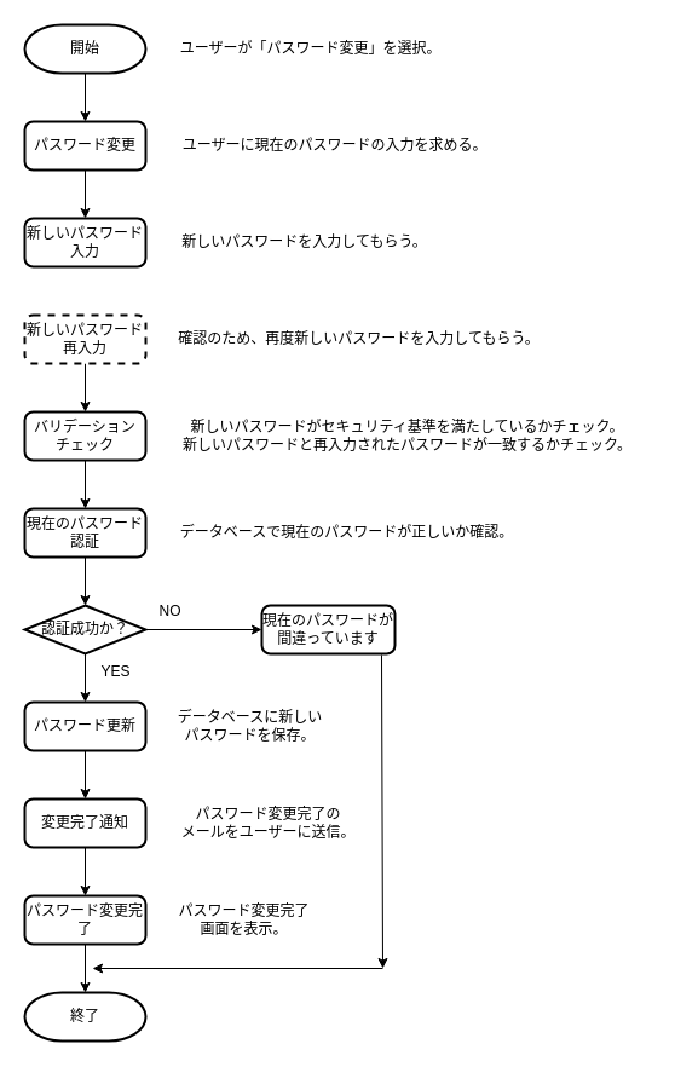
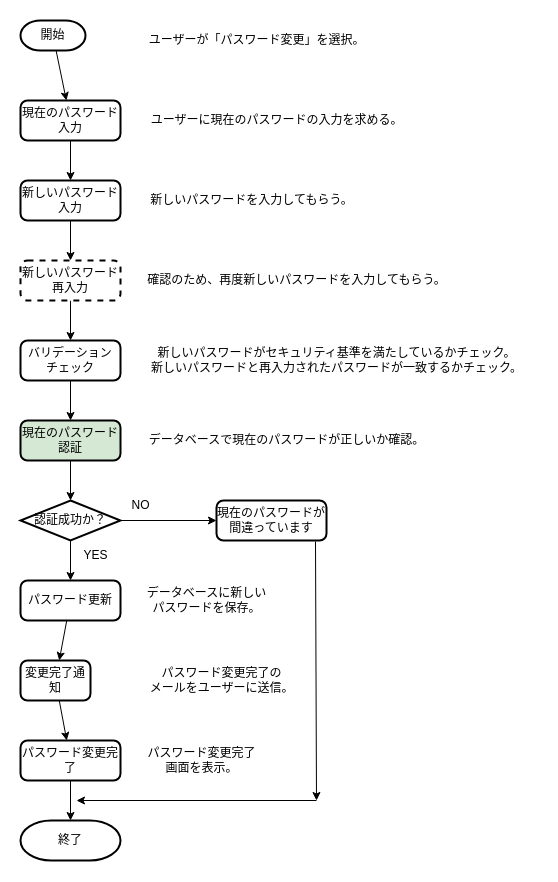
  <mxCell id="0" />
  <mxCell id="1" parent="0" />
  <mxCell id="2" value="終了" style="strokeWidth=2;html=1;shape=mxgraph.flowchart.terminator;whiteSpace=wrap;" vertex="1" parent="1"><mxGeometry x="20" y="820" width="100" height="40" as="geometry" /></mxCell>
  <mxCell id="3" value="" style="edgeStyle=none;html=1;" edge="1" parent="1" source="4" target="14"><mxGeometry relative="1" as="geometry" /></mxCell>
- <mxCell id="4" value="開始" style="strokeWidth=2;html=1;shape=mxgraph.flowchart.terminator;whiteSpace=wrap;" vertex="1" parent="1"><mxGeometry x="20" y="20" width="100" height="40" as="geometry" /></mxCell>
+ <mxCell id="4" value="開始" style="strokeWidth=2;html=1;shape=mxgraph.flowchart.terminator;whiteSpace=wrap;" vertex="1" parent="1"><mxGeometry x="20" y="20" width="65" height="30" as="geometry" /></mxCell>
  <mxCell id="5" value="" style="edgeStyle=none;html=1;" edge="1" parent="1" source="6" target="27"><mxGeometry relative="1" as="geometry" /></mxCell>
  <mxCell id="6" value="パスワード更新" style="rounded=1;whiteSpace=wrap;html=1;absoluteArcSize=1;arcSize=14;strokeWidth=2;" vertex="1" parent="1"><mxGeometry x="20" y="580" width="100" height="40" as="geometry" /></mxCell>
  <mxCell id="7" value="" style="edgeStyle=none;html=1;" edge="1" parent="1" source="8" target="19"><mxGeometry relative="1" as="geometry" /></mxCell>
  <mxCell id="8" value="バリデーション&lt;br&gt;チェック" style="rounded=1;whiteSpace=wrap;html=1;absoluteArcSize=1;arcSize=14;strokeWidth=2;" vertex="1" parent="1"><mxGeometry x="20" y="340" width="100" height="40" as="geometry" /></mxCell>
  <mxCell id="9" value="" style="edgeStyle=none;html=1;" edge="1" parent="1" source="10" target="8"><mxGeometry relative="1" as="geometry" /></mxCell>
  <mxCell id="10" value="新しいパスワード再入力" style="rounded=1;whiteSpace=wrap;html=1;absoluteArcSize=1;arcSize=14;strokeWidth=2;dashed=1;" vertex="1" parent="1"><mxGeometry x="20" y="260" width="100" height="40" as="geometry" /></mxCell>
+ <mxCell id="11" value="" style="edgeStyle=none;html=1;" edge="1" parent="1" source="12" target="10"><mxGeometry relative="1" as="geometry" /></mxCell>
  <mxCell id="12" value="新しいパスワード入力" style="rounded=1;whiteSpace=wrap;html=1;absoluteArcSize=1;arcSize=14;strokeWidth=2;" vertex="1" parent="1"><mxGeometry x="20" y="180" width="100" height="40" as="geometry" /></mxCell>
  <mxCell id="13" value="" style="edgeStyle=none;html=1;" edge="1" parent="1" source="14" target="12"><mxGeometry relative="1" as="geometry" /></mxCell>
- <mxCell id="14" value="パスワード変更" style="rounded=1;whiteSpace=wrap;html=1;absoluteArcSize=1;arcSize=14;strokeWidth=2;" vertex="1" parent="1"><mxGeometry x="20" y="100" width="100" height="40" as="geometry" /></mxCell>
+ <mxCell id="14" value="現在のパスワード入力" style="rounded=1;whiteSpace=wrap;html=1;absoluteArcSize=1;arcSize=14;strokeWidth=2;" vertex="1" parent="1"><mxGeometry x="20" y="100" width="100" height="40" as="geometry" /></mxCell>
  <mxCell id="15" value="" style="edgeStyle=none;html=1;" edge="1" parent="1" source="17" target="20"><mxGeometry relative="1" as="geometry" /></mxCell>
  <mxCell id="16" value="" style="edgeStyle=none;html=1;" edge="1" parent="1" source="17" target="6"><mxGeometry relative="1" as="geometry" /></mxCell>
  <mxCell id="17" value="認証成功か？" style="strokeWidth=2;html=1;shape=mxgraph.flowchart.decision;whiteSpace=wrap;" vertex="1" parent="1"><mxGeometry x="20" y="500" width="100" height="40" as="geometry" /></mxCell>
  <mxCell id="18" value="" style="edgeStyle=none;html=1;" edge="1" parent="1" source="19" target="17"><mxGeometry relative="1" as="geometry" /></mxCell>
- <mxCell id="19" value="現在のパスワード認証" style="rounded=1;whiteSpace=wrap;html=1;absoluteArcSize=1;arcSize=14;strokeWidth=2;" vertex="1" parent="1"><mxGeometry x="20" y="420" width="100" height="40" as="geometry" /></mxCell>
+ <mxCell id="19" value="現在のパスワード認証" style="rounded=1;whiteSpace=wrap;html=1;absoluteArcSize=1;arcSize=14;strokeWidth=2;fillColor=#d5e8d4;" vertex="1" parent="1"><mxGeometry x="20" y="420" width="100" height="40" as="geometry" /></mxCell>
  <mxCell id="20" value="現在のパスワードが間違っています" style="rounded=1;whiteSpace=wrap;html=1;absoluteArcSize=1;arcSize=14;strokeWidth=2;" vertex="1" parent="1"><mxGeometry x="216" y="500" width="110" height="40" as="geometry" /></mxCell>
  <mxCell id="21" value="NO" style="text;html=1;align=center;verticalAlign=middle;resizable=0;points=[];autosize=1;strokeColor=none;fillColor=none;" vertex="1" parent="1"><mxGeometry x="120" y="490" width="40" height="30" as="geometry" /></mxCell>
  <mxCell id="22" value="YES" style="text;html=1;align=center;verticalAlign=middle;resizable=0;points=[];autosize=1;strokeColor=none;fillColor=none;" vertex="1" parent="1"><mxGeometry x="70" y="540" width="50" height="30" as="geometry" /></mxCell>
  <mxCell id="23" value="" style="edgeStyle=none;html=1;exitX=0.9;exitY=1.025;exitDx=0;exitDy=0;exitPerimeter=0;" edge="1" parent="1" source="20"><mxGeometry relative="1" as="geometry"><mxPoint x="316" y="610" as="sourcePoint" /><mxPoint x="316" y="800" as="targetPoint" /></mxGeometry></mxCell>
  <mxCell id="24" value="" style="edgeStyle=none;html=1;" edge="1" parent="1" source="25" target="2"><mxGeometry relative="1" as="geometry" /></mxCell>
  <mxCell id="25" value="パスワード変更完了" style="rounded=1;whiteSpace=wrap;html=1;absoluteArcSize=1;arcSize=14;strokeWidth=2;" vertex="1" parent="1"><mxGeometry x="20" y="740" width="100" height="40" as="geometry" /></mxCell>
  <mxCell id="26" value="" style="edgeStyle=none;html=1;" edge="1" parent="1" source="27" target="25"><mxGeometry relative="1" as="geometry" /></mxCell>
- <mxCell id="27" value="変更完了通知" style="rounded=1;whiteSpace=wrap;html=1;absoluteArcSize=1;arcSize=14;strokeWidth=2;" vertex="1" parent="1"><mxGeometry x="20" y="660" width="100" height="40" as="geometry" /></mxCell>
+ <mxCell id="27" value="変更完了通知" style="rounded=1;whiteSpace=wrap;html=1;absoluteArcSize=1;arcSize=14;strokeWidth=2;" vertex="1" parent="1"><mxGeometry x="20" y="660" width="70" height="40" as="geometry" /></mxCell>
  <mxCell id="28" value="" style="edgeStyle=none;html=1;" edge="1" parent="1"><mxGeometry relative="1" as="geometry"><mxPoint x="316" y="800" as="sourcePoint" /><mxPoint x="76" y="800" as="targetPoint" /></mxGeometry></mxCell>
  <mxCell id="29" value="ユーザーが「パスワード変更」を選択。" style="text;html=1;align=center;verticalAlign=middle;resizable=0;points=[];autosize=1;strokeColor=none;fillColor=none;" vertex="1" parent="1"><mxGeometry x="136" y="25" width="240" height="30" as="geometry" /></mxCell>
  <mxCell id="30" value="ユーザーに現在のパスワードの入力を求める。" style="text;html=1;align=center;verticalAlign=middle;resizable=0;points=[];autosize=1;strokeColor=none;fillColor=none;" vertex="1" parent="1"><mxGeometry x="136" y="105" width="280" height="30" as="geometry" /></mxCell>
  <mxCell id="31" value="新しいパスワードを入力してもらう。" style="text;html=1;align=center;verticalAlign=middle;resizable=0;points=[];autosize=1;strokeColor=none;fillColor=none;" vertex="1" parent="1"><mxGeometry x="136" y="185" width="230" height="30" as="geometry" /></mxCell>
  <mxCell id="32" value="&lt;div&gt;確認のため、再度新しいパスワードを入力してもらう。&lt;/div&gt;" style="text;html=1;align=center;verticalAlign=middle;resizable=0;points=[];autosize=1;strokeColor=none;fillColor=none;" vertex="1" parent="1"><mxGeometry x="136" y="265" width="320" height="30" as="geometry" /></mxCell>
  <mxCell id="33" value="&lt;div&gt;新しいパスワードがセキュリティ基準を満たしているかチェック。&lt;/div&gt;&lt;div&gt;新しいパスワードと再入力されたパスワードが一致するかチェック。&lt;/div&gt;" style="text;html=1;align=center;verticalAlign=middle;resizable=0;points=[];autosize=1;strokeColor=none;fillColor=none;" vertex="1" parent="1"><mxGeometry x="136" y="340" width="400" height="40" as="geometry" /></mxCell>
  <mxCell id="34" value="データベースで現在のパスワードが正しいか確認。" style="text;html=1;align=center;verticalAlign=middle;resizable=0;points=[];autosize=1;strokeColor=none;fillColor=none;" vertex="1" parent="1"><mxGeometry x="136" y="425" width="300" height="30" as="geometry" /></mxCell>
  <mxCell id="35" value="データベースに新しい&lt;br&gt;パスワードを保存。" style="text;html=1;align=center;verticalAlign=middle;resizable=0;points=[];autosize=1;strokeColor=none;fillColor=none;" vertex="1" parent="1"><mxGeometry x="136" y="580" width="140" height="40" as="geometry" /></mxCell>
  <mxCell id="36" value="パスワード変更完了の&lt;br&gt;メールをユーザーに送信。" style="text;html=1;align=center;verticalAlign=middle;resizable=0;points=[];autosize=1;strokeColor=none;fillColor=none;" vertex="1" parent="1"><mxGeometry x="136" y="660" width="170" height="40" as="geometry" /></mxCell>
  <mxCell id="37" value="パスワード変更完了&lt;br&gt;画面を表示。" style="text;html=1;align=center;verticalAlign=middle;resizable=0;points=[];autosize=1;strokeColor=none;fillColor=none;" vertex="1" parent="1"><mxGeometry x="136" y="740" width="130" height="40" as="geometry" /></mxCell>
